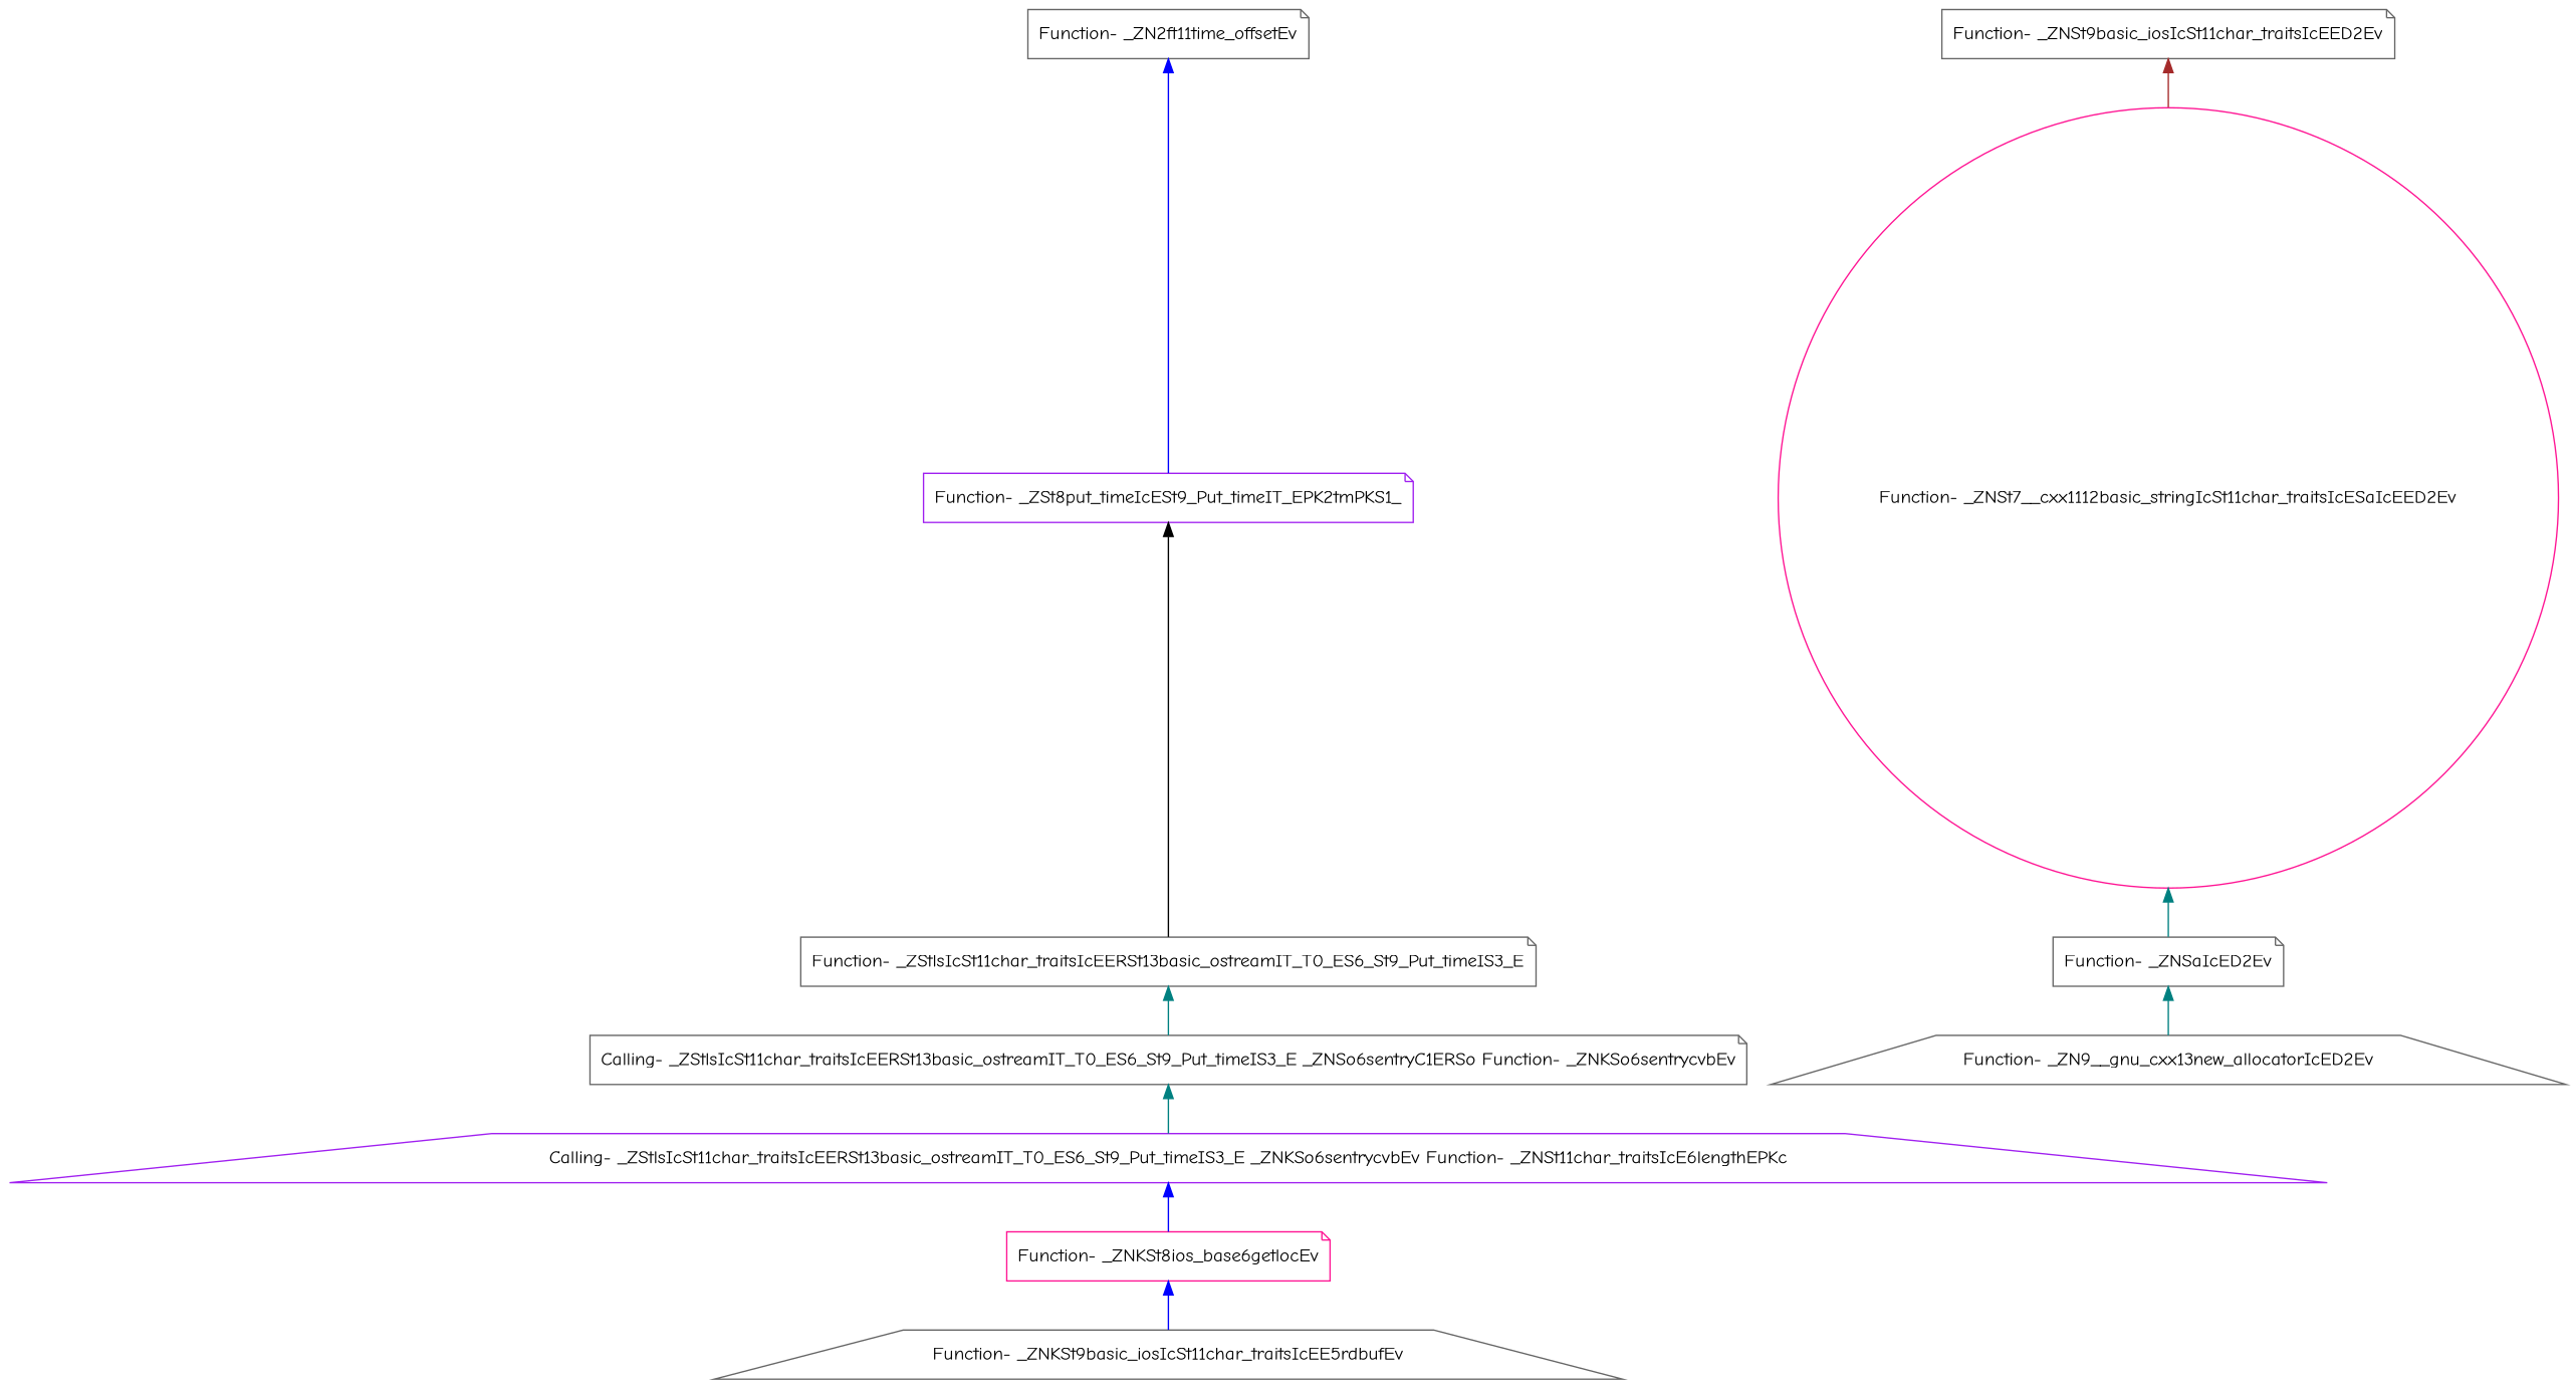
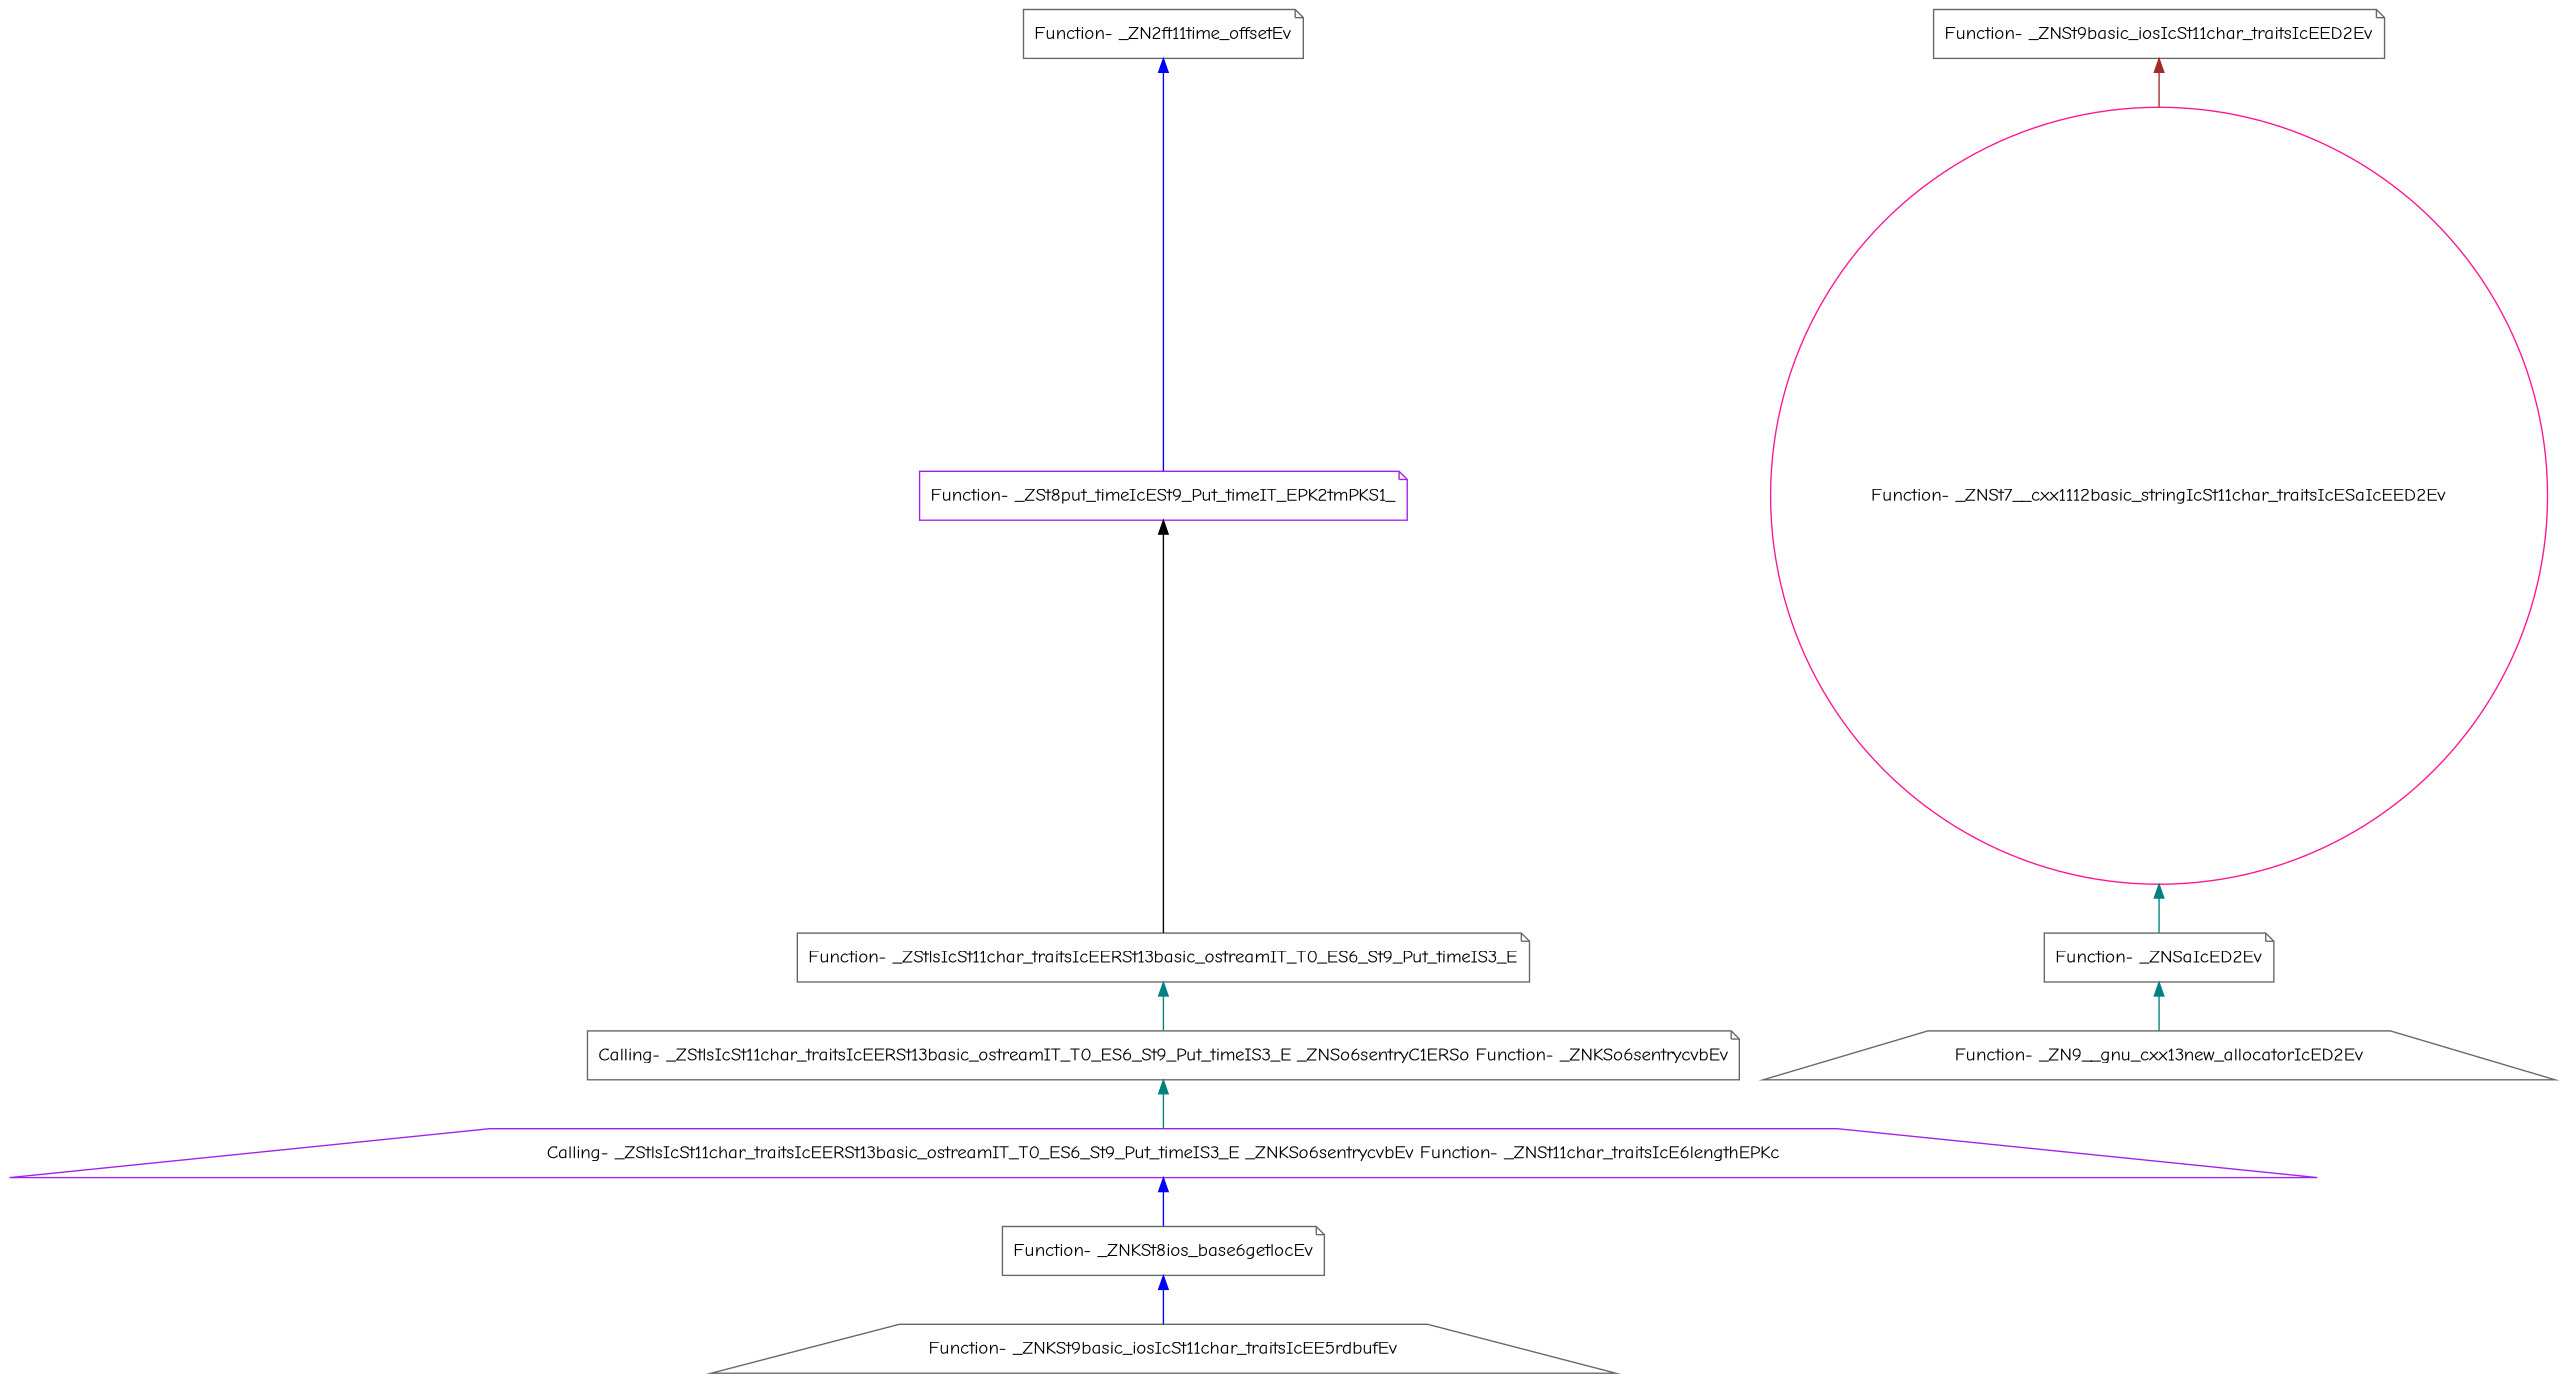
  digraph {
    fontname="Comic Neue"
    node [color=gray40 fontname="Comic Neue" shape=note]
    edge [color=teal dir=back fontname="Comic Neue"]
-   "Function- _ZNKSt8ios_base6getlocEv" [color=deeppink]
+   "Function- _ZNKSt8ios_base6getlocEv"
    "Function- _ZNKSt9basic_iosIcSt11char_traitsIcEE5rdbufEv" [shape=trapezium]
    "Calling- _ZStlsIcSt11char_traitsIcEERSt13basic_ostreamIT_T0_ES6_St9_Put_timeIS3_E _ZNKSo6sentrycvbEv Function- _ZNSt11char_traitsIcE6lengthEPKc" [color=purple shape=trapezium]
    "Calling- _ZStlsIcSt11char_traitsIcEERSt13basic_ostreamIT_T0_ES6_St9_Put_timeIS3_E _ZNSo6sentryC1ERSo Function- _ZNKSo6sentrycvbEv"
    "Function- _ZStlsIcSt11char_traitsIcEERSt13basic_ostreamIT_T0_ES6_St9_Put_timeIS3_E"
    "Function- _ZSt8put_timeIcESt9_Put_timeIT_EPK2tmPKS1_" [color=purple]
    "Function- _ZN2ft11time_offsetEv"
    "Function- _ZN9__gnu_cxx13new_allocatorIcED2Ev" [shape=trapezium]
    "Function- _ZNSaIcED2Ev"
    "Function- _ZNSt7__cxx1112basic_stringIcSt11char_traitsIcESaIcEED2Ev" [color=deeppink shape=circle]
    "Function- _ZNSt9basic_iosIcSt11char_traitsIcEED2Ev"
    "Function- _ZNKSt8ios_base6getlocEv" -> "Function- _ZNKSt9basic_iosIcSt11char_traitsIcEE5rdbufEv" [color=blue]
    "Calling- _ZStlsIcSt11char_traitsIcEERSt13basic_ostreamIT_T0_ES6_St9_Put_timeIS3_E _ZNKSo6sentrycvbEv Function- _ZNSt11char_traitsIcE6lengthEPKc" -> "Function- _ZNKSt8ios_base6getlocEv" [color=blue]
    "Calling- _ZStlsIcSt11char_traitsIcEERSt13basic_ostreamIT_T0_ES6_St9_Put_timeIS3_E _ZNSo6sentryC1ERSo Function- _ZNKSo6sentrycvbEv" -> "Calling- _ZStlsIcSt11char_traitsIcEERSt13basic_ostreamIT_T0_ES6_St9_Put_timeIS3_E _ZNKSo6sentrycvbEv Function- _ZNSt11char_traitsIcE6lengthEPKc"
    "Function- _ZStlsIcSt11char_traitsIcEERSt13basic_ostreamIT_T0_ES6_St9_Put_timeIS3_E" -> "Calling- _ZStlsIcSt11char_traitsIcEERSt13basic_ostreamIT_T0_ES6_St9_Put_timeIS3_E _ZNSo6sentryC1ERSo Function- _ZNKSo6sentrycvbEv"
    "Function- _ZSt8put_timeIcESt9_Put_timeIT_EPK2tmPKS1_" -> "Function- _ZStlsIcSt11char_traitsIcEERSt13basic_ostreamIT_T0_ES6_St9_Put_timeIS3_E" [color=black]
    "Function- _ZN2ft11time_offsetEv" -> "Function- _ZSt8put_timeIcESt9_Put_timeIT_EPK2tmPKS1_" [color=blue]
    "Function- _ZNSaIcED2Ev" -> "Function- _ZN9__gnu_cxx13new_allocatorIcED2Ev"
    "Function- _ZNSt7__cxx1112basic_stringIcSt11char_traitsIcESaIcEED2Ev" -> "Function- _ZNSaIcED2Ev"
    "Function- _ZNSt9basic_iosIcSt11char_traitsIcEED2Ev" -> "Function- _ZNSt7__cxx1112basic_stringIcSt11char_traitsIcESaIcEED2Ev" [color=brown]
  }
